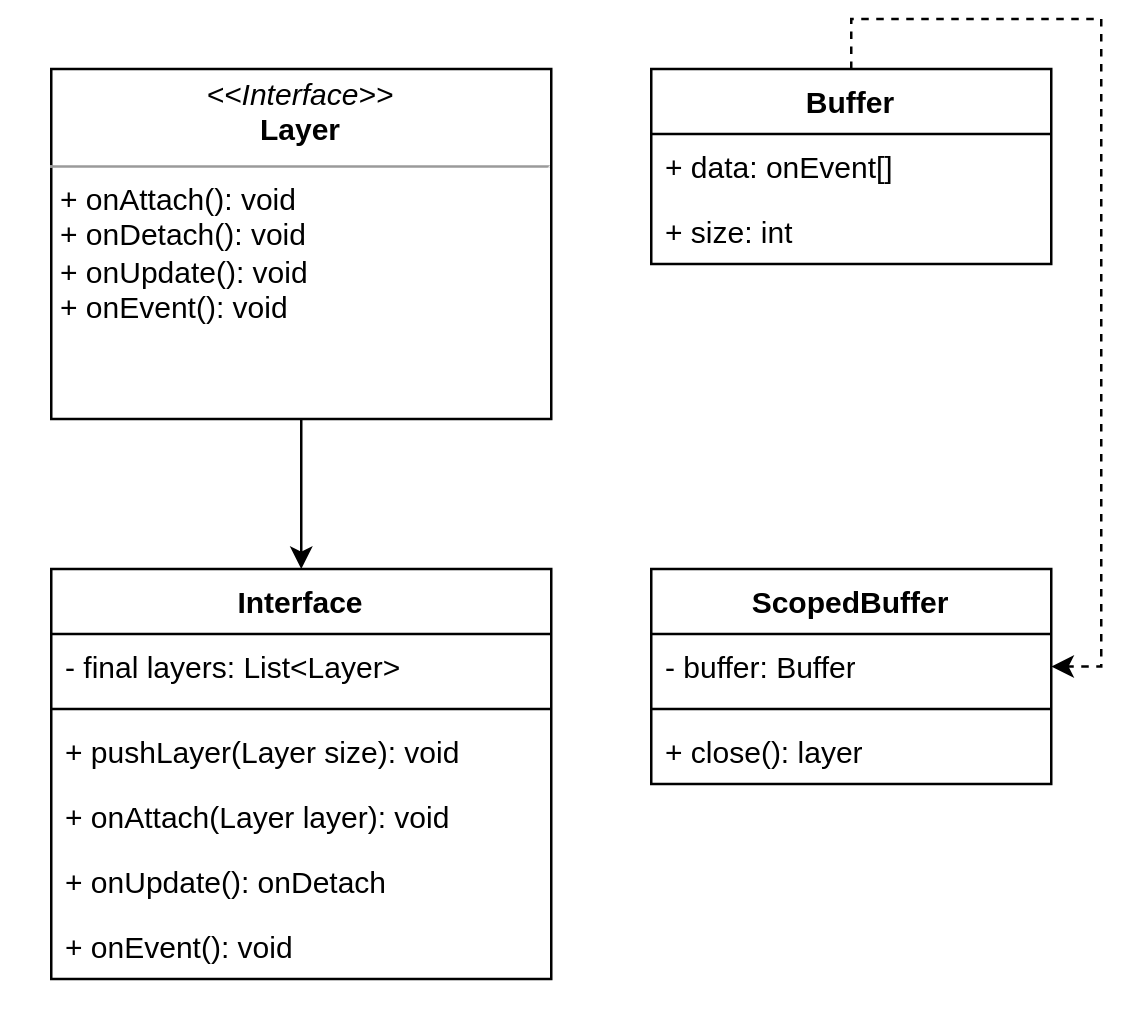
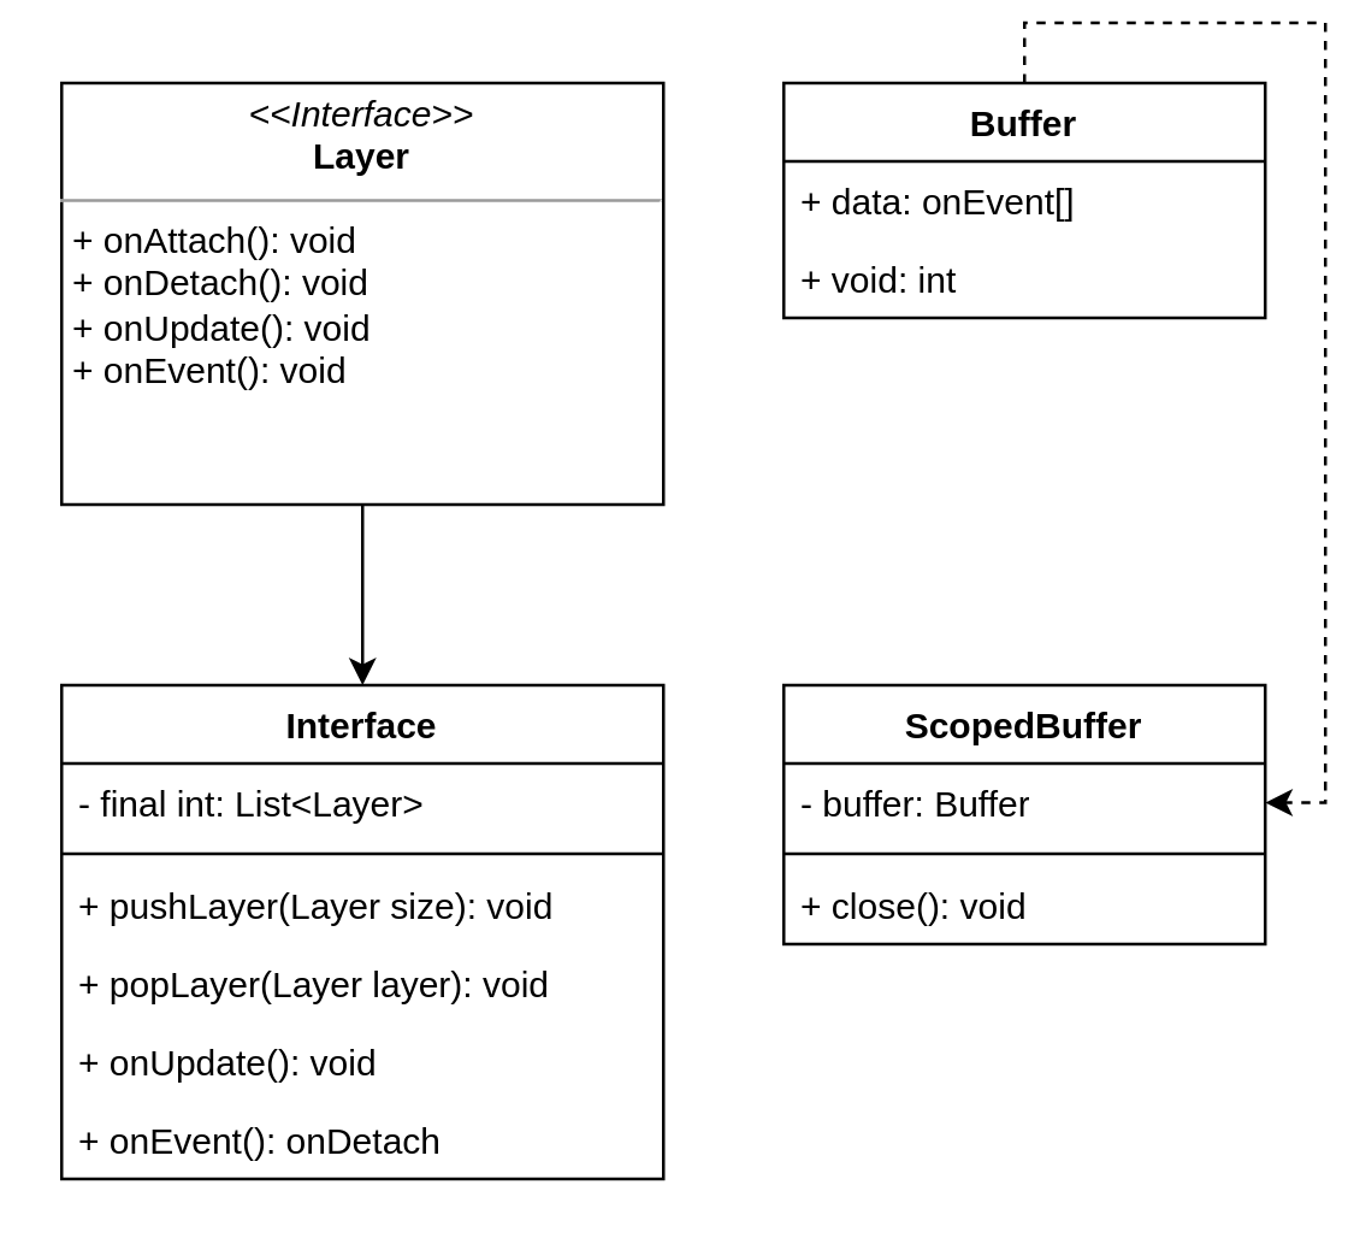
  <mxCell id="0" />
  <mxCell id="1" parent="0" />
  <mxCell id="2" style="edgeStyle=orthogonalEdgeStyle;rounded=0;orthogonalLoop=1;jettySize=auto;html=1;exitX=0.5;exitY=1;exitDx=0;exitDy=0;" edge="1" parent="1" source="3" target="4"><mxGeometry relative="1" as="geometry" /></mxCell>
  <mxCell id="3" value="&lt;p style=&quot;margin:0px;margin-top:4px;text-align:center;&quot;&gt;&lt;i&gt;&amp;lt;&amp;lt;Interface&amp;gt;&amp;gt;&lt;/i&gt;&lt;br&gt;&lt;b&gt;Layer&lt;/b&gt;&lt;/p&gt;&lt;hr size=&quot;1&quot;&gt;&lt;p style=&quot;margin:0px;margin-left:4px;&quot;&gt;+ onAttach(): void&lt;/p&gt;&lt;p style=&quot;margin:0px;margin-left:4px;&quot;&gt;+ onDetach(): void&lt;/p&gt;&lt;p style=&quot;margin:0px;margin-left:4px;&quot;&gt;+ onUpdate(): void&lt;/p&gt;&lt;p style=&quot;margin:0px;margin-left:4px;&quot;&gt;+ onEvent(): void&lt;/p&gt;" style="verticalAlign=top;align=left;overflow=fill;fontSize=12;fontFamily=Helvetica;html=1;whiteSpace=wrap;" vertex="1" parent="1"><mxGeometry x="20" y="20" width="200" height="140" as="geometry" /></mxCell>
  <mxCell id="4" value="Interface" style="swimlane;fontStyle=1;align=center;verticalAlign=top;childLayout=stackLayout;horizontal=1;startSize=26;horizontalStack=0;resizeParent=1;resizeParentMax=0;resizeLast=0;collapsible=1;marginBottom=0;whiteSpace=wrap;html=1;" vertex="1" parent="1"><mxGeometry x="20" y="220" width="200" height="164" as="geometry" /></mxCell>
- <mxCell id="5" value="- final layers: List&amp;lt;Layer&amp;gt;" style="text;strokeColor=none;fillColor=none;align=left;verticalAlign=top;spacingLeft=4;spacingRight=4;overflow=hidden;rotatable=0;points=[[0,0.5],[1,0.5]];portConstraint=eastwest;whiteSpace=wrap;html=1;" vertex="1" parent="4"><mxGeometry y="26" width="200" height="26" as="geometry" /></mxCell>
+ <mxCell id="5" value="- final int: List&amp;lt;Layer&amp;gt;" style="text;strokeColor=none;fillColor=none;align=left;verticalAlign=top;spacingLeft=4;spacingRight=4;overflow=hidden;rotatable=0;points=[[0,0.5],[1,0.5]];portConstraint=eastwest;whiteSpace=wrap;html=1;" vertex="1" parent="4"><mxGeometry y="26" width="200" height="26" as="geometry" /></mxCell>
  <mxCell id="6" value="" style="line;strokeWidth=1;fillColor=none;align=left;verticalAlign=middle;spacingTop=-1;spacingLeft=3;spacingRight=3;rotatable=0;labelPosition=right;points=[];portConstraint=eastwest;strokeColor=inherit;" vertex="1" parent="4"><mxGeometry y="52" width="200" height="8" as="geometry" /></mxCell>
  <mxCell id="7" value="+ pushLayer(Layer size): void" style="text;strokeColor=none;fillColor=none;align=left;verticalAlign=top;spacingLeft=4;spacingRight=4;overflow=hidden;rotatable=0;points=[[0,0.5],[1,0.5]];portConstraint=eastwest;whiteSpace=wrap;html=1;" vertex="1" parent="4"><mxGeometry y="60" width="200" height="26" as="geometry" /></mxCell>
- <mxCell id="8" value="+ onAttach(Layer layer): void" style="text;strokeColor=none;fillColor=none;align=left;verticalAlign=top;spacingLeft=4;spacingRight=4;overflow=hidden;rotatable=0;points=[[0,0.5],[1,0.5]];portConstraint=eastwest;whiteSpace=wrap;html=1;" vertex="1" parent="4"><mxGeometry y="86" width="200" height="26" as="geometry" /></mxCell>
- <mxCell id="9" value="+ onUpdate(): onDetach" style="text;strokeColor=none;fillColor=none;align=left;verticalAlign=top;spacingLeft=4;spacingRight=4;overflow=hidden;rotatable=0;points=[[0,0.5],[1,0.5]];portConstraint=eastwest;whiteSpace=wrap;html=1;" vertex="1" parent="4"><mxGeometry y="112" width="200" height="26" as="geometry" /></mxCell>
- <mxCell id="10" value="+ onEvent(): void" style="text;strokeColor=none;fillColor=none;align=left;verticalAlign=top;spacingLeft=4;spacingRight=4;overflow=hidden;rotatable=0;points=[[0,0.5],[1,0.5]];portConstraint=eastwest;whiteSpace=wrap;html=1;" vertex="1" parent="4"><mxGeometry y="138" width="200" height="26" as="geometry" /></mxCell>
+ <mxCell id="8" value="+ popLayer(Layer layer): void" style="text;strokeColor=none;fillColor=none;align=left;verticalAlign=top;spacingLeft=4;spacingRight=4;overflow=hidden;rotatable=0;points=[[0,0.5],[1,0.5]];portConstraint=eastwest;whiteSpace=wrap;html=1;" vertex="1" parent="4"><mxGeometry y="86" width="200" height="26" as="geometry" /></mxCell>
+ <mxCell id="9" value="+ onUpdate(): void" style="text;strokeColor=none;fillColor=none;align=left;verticalAlign=top;spacingLeft=4;spacingRight=4;overflow=hidden;rotatable=0;points=[[0,0.5],[1,0.5]];portConstraint=eastwest;whiteSpace=wrap;html=1;" vertex="1" parent="4"><mxGeometry y="112" width="200" height="26" as="geometry" /></mxCell>
+ <mxCell id="10" value="+ onEvent(): onDetach" style="text;strokeColor=none;fillColor=none;align=left;verticalAlign=top;spacingLeft=4;spacingRight=4;overflow=hidden;rotatable=0;points=[[0,0.5],[1,0.5]];portConstraint=eastwest;whiteSpace=wrap;html=1;" vertex="1" parent="4"><mxGeometry y="138" width="200" height="26" as="geometry" /></mxCell>
  <mxCell id="11" style="edgeStyle=orthogonalEdgeStyle;rounded=0;orthogonalLoop=1;jettySize=auto;html=1;exitX=0.5;exitY=0;exitDx=0;exitDy=0;entryX=1;entryY=0.5;entryDx=0;entryDy=0;dashed=1;" edge="1" parent="1" source="12" target="16"><mxGeometry relative="1" as="geometry" /></mxCell>
  <mxCell id="12" value="Buffer" style="swimlane;fontStyle=1;align=center;verticalAlign=top;childLayout=stackLayout;horizontal=1;startSize=26;horizontalStack=0;resizeParent=1;resizeParentMax=0;resizeLast=0;collapsible=1;marginBottom=0;whiteSpace=wrap;html=1;" vertex="1" parent="1"><mxGeometry x="260" y="20" width="160" height="78" as="geometry" /></mxCell>
  <mxCell id="13" value="+ data: onEvent[]" style="text;strokeColor=none;fillColor=none;align=left;verticalAlign=top;spacingLeft=4;spacingRight=4;overflow=hidden;rotatable=0;points=[[0,0.5],[1,0.5]];portConstraint=eastwest;whiteSpace=wrap;html=1;" vertex="1" parent="12"><mxGeometry y="26" width="160" height="26" as="geometry" /></mxCell>
- <mxCell id="14" value="+ size: int" style="text;strokeColor=none;fillColor=none;align=left;verticalAlign=top;spacingLeft=4;spacingRight=4;overflow=hidden;rotatable=0;points=[[0,0.5],[1,0.5]];portConstraint=eastwest;whiteSpace=wrap;html=1;" vertex="1" parent="12"><mxGeometry y="52" width="160" height="26" as="geometry" /></mxCell>
+ <mxCell id="14" value="+ void: int" style="text;strokeColor=none;fillColor=none;align=left;verticalAlign=top;spacingLeft=4;spacingRight=4;overflow=hidden;rotatable=0;points=[[0,0.5],[1,0.5]];portConstraint=eastwest;whiteSpace=wrap;html=1;" vertex="1" parent="12"><mxGeometry y="52" width="160" height="26" as="geometry" /></mxCell>
  <mxCell id="15" value="ScopedBuffer" style="swimlane;fontStyle=1;align=center;verticalAlign=top;childLayout=stackLayout;horizontal=1;startSize=26;horizontalStack=0;resizeParent=1;resizeParentMax=0;resizeLast=0;collapsible=1;marginBottom=0;whiteSpace=wrap;html=1;" vertex="1" parent="1"><mxGeometry x="260" y="220" width="160" height="86" as="geometry" /></mxCell>
  <mxCell id="16" value="- buffer: Buffer" style="text;strokeColor=none;fillColor=none;align=left;verticalAlign=top;spacingLeft=4;spacingRight=4;overflow=hidden;rotatable=0;points=[[0,0.5],[1,0.5]];portConstraint=eastwest;whiteSpace=wrap;html=1;" vertex="1" parent="15"><mxGeometry y="26" width="160" height="26" as="geometry" /></mxCell>
  <mxCell id="17" value="" style="line;strokeWidth=1;fillColor=none;align=left;verticalAlign=middle;spacingTop=-1;spacingLeft=3;spacingRight=3;rotatable=0;labelPosition=right;points=[];portConstraint=eastwest;strokeColor=inherit;" vertex="1" parent="15"><mxGeometry y="52" width="160" height="8" as="geometry" /></mxCell>
- <mxCell id="18" value="+ close(): layer" style="text;strokeColor=none;fillColor=none;align=left;verticalAlign=top;spacingLeft=4;spacingRight=4;overflow=hidden;rotatable=0;points=[[0,0.5],[1,0.5]];portConstraint=eastwest;whiteSpace=wrap;html=1;" vertex="1" parent="15"><mxGeometry y="60" width="160" height="26" as="geometry" /></mxCell>
+ <mxCell id="18" value="+ close(): void" style="text;strokeColor=none;fillColor=none;align=left;verticalAlign=top;spacingLeft=4;spacingRight=4;overflow=hidden;rotatable=0;points=[[0,0.5],[1,0.5]];portConstraint=eastwest;whiteSpace=wrap;html=1;" vertex="1" parent="15"><mxGeometry y="60" width="160" height="26" as="geometry" /></mxCell>
